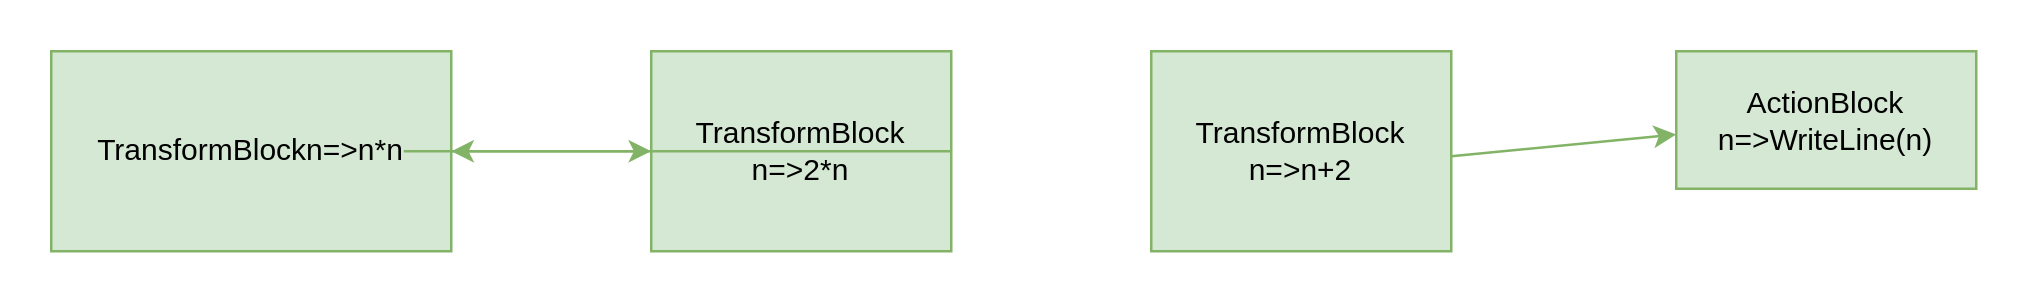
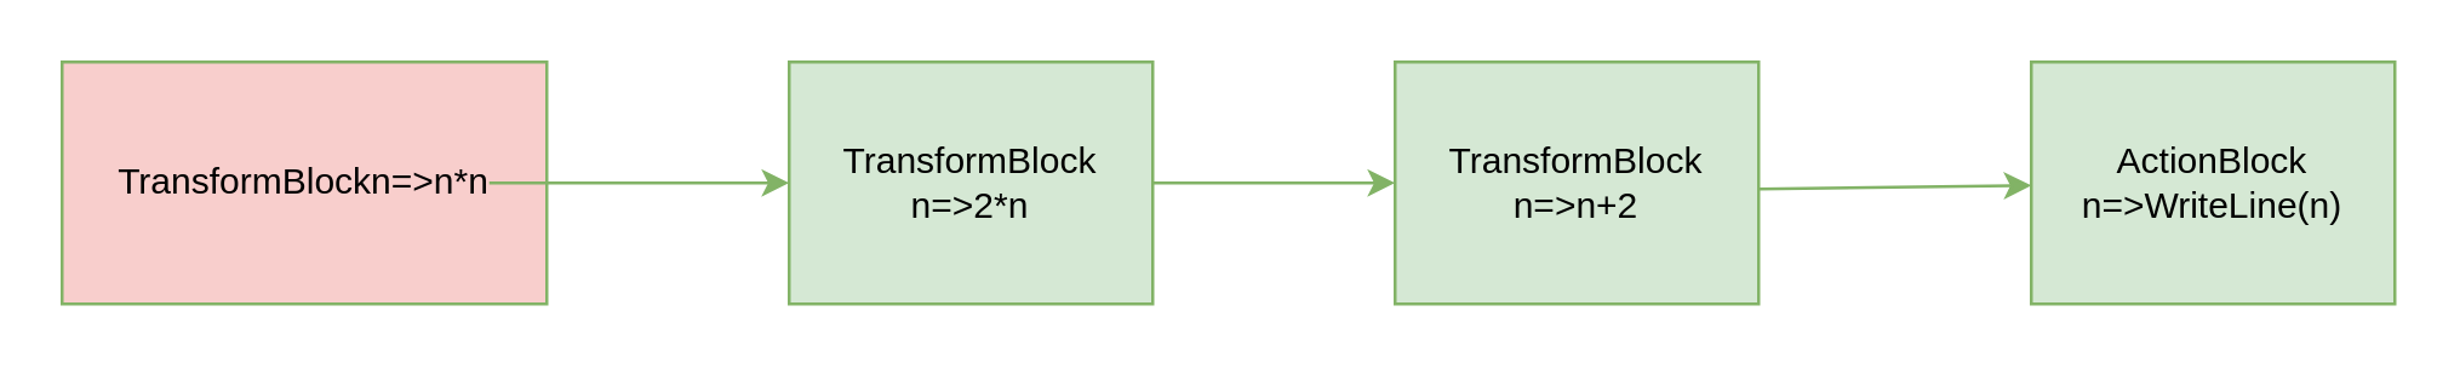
  <mxCell id="0" />
  <mxCell id="1" parent="0" />
- <mxCell id="2" value="TransformBlockn=&amp;gt;n*n" style="rounded=0;whiteSpace=wrap;html=1;fillColor=#d5e8d4;strokeColor=#82b366;" vertex="1" parent="1"><mxGeometry x="20" y="20" width="160" height="80" as="geometry" /></mxCell>
+ <mxCell id="2" value="TransformBlockn=&amp;gt;n*n" style="rounded=0;whiteSpace=wrap;html=1;fillColor=#f8cecc;strokeColor=#82b366;" vertex="1" parent="1"><mxGeometry x="20" y="20" width="160" height="80" as="geometry" /></mxCell>
  <mxCell id="3" value="TransformBlock&lt;br&gt;n=&amp;gt;2*n" style="rounded=0;whiteSpace=wrap;html=1;fillColor=#d5e8d4;strokeColor=#82b366;" vertex="1" parent="1"><mxGeometry x="260" y="20" width="120" height="80" as="geometry" /></mxCell>
  <mxCell id="4" value="TransformBlock&lt;br&gt;n=&amp;gt;n+2" style="rounded=0;whiteSpace=wrap;html=1;fillColor=#d5e8d4;strokeColor=#82b366;" vertex="1" parent="1"><mxGeometry x="460" y="20" width="120" height="80" as="geometry" /></mxCell>
- <mxCell id="5" value="ActionBlock&lt;br&gt;n=&amp;gt;WriteLine(n)" style="rounded=0;whiteSpace=wrap;html=1;fillColor=#d5e8d4;strokeColor=#82b366;" vertex="1" parent="1"><mxGeometry x="670" y="20" width="120" height="55" as="geometry" /></mxCell>
+ <mxCell id="5" value="ActionBlock&lt;br&gt;n=&amp;gt;WriteLine(n)" style="rounded=0;whiteSpace=wrap;html=1;fillColor=#d5e8d4;strokeColor=#82b366;" vertex="1" parent="1"><mxGeometry x="670" y="20" width="120" height="80" as="geometry" /></mxCell>
  <mxCell id="6" value="" style="endArrow=classic;html=1;entryX=0;entryY=0.5;entryDx=0;entryDy=0;fillColor=#d5e8d4;strokeColor=#82b366;" edge="1" parent="1" target="3"><mxGeometry width="50" height="50" relative="1" as="geometry"><mxPoint x="161" y="60" as="sourcePoint" /><mxPoint x="210" y="190" as="targetPoint" /></mxGeometry></mxCell>
- <mxCell id="7" value="" style="endArrow=classic;html=1;exitX=1;exitY=0.5;exitDx=0;exitDy=0;fillColor=#d5e8d4;strokeColor=#82b366;" edge="1" parent="1" source="3" target="2"><mxGeometry width="50" height="50" relative="1" as="geometry"><mxPoint x="410" y="130" as="sourcePoint" /><mxPoint x="509" y="130" as="targetPoint" /></mxGeometry></mxCell>
+ <mxCell id="7" value="" style="endArrow=classic;html=1;entryX=0;entryY=0.5;entryDx=0;entryDy=0;exitX=1;exitY=0.5;exitDx=0;exitDy=0;fillColor=#d5e8d4;strokeColor=#82b366;" edge="1" parent="1" source="3" target="4"><mxGeometry width="50" height="50" relative="1" as="geometry"><mxPoint x="410" y="130" as="sourcePoint" /><mxPoint x="509" y="130" as="targetPoint" /></mxGeometry></mxCell>
  <mxCell id="8" value="" style="endArrow=classic;html=1;fillColor=#d5e8d4;strokeColor=#82b366;" edge="1" parent="1" target="5"><mxGeometry width="50" height="50" relative="1" as="geometry"><mxPoint x="580" y="62" as="sourcePoint" /><mxPoint x="280" y="80" as="targetPoint" /></mxGeometry></mxCell>
